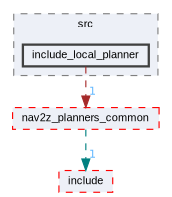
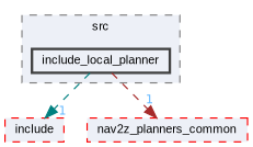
  digraph {
    compound=true
    fontname="Liberation Sans"
    node [color=red fillcolor="#edf0f7" fontname="Liberation Sans" fontsize=10 shape=box style="filled,dashed"]
    edge [fontcolor=steelblue1 fontname="Liberation Sans" fontsize=10 headlabel=1 labeldistance=1.5 labelfontname=Helvetica labelfontsize=10 style=dashed]
    n1 [color=grey25 height=0.2 label=include_local_planner style="filled,bold" width=0.4]
    n2 [height=0.2 label=include width=0.4]
    n3 [height=0.2 label=nav2z_planners_common width=0.4]
    subgraph cluster_1 {
      bgcolor="#edf0f7"
      fontsize=10
      label=src
      pencolor=grey50
      style="filled,dashed"
      n1
    }
-   n3 -> n2 [color=teal]
+   n1 -> n2 [color=teal]
    n1 -> n3 [color=brown]
  }
